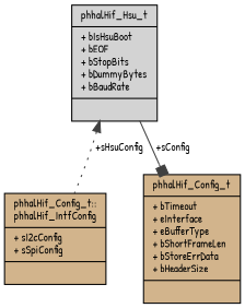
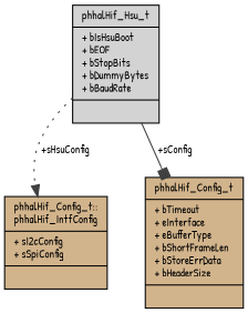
  digraph {
    fontname="Patrick Hand"
    node [color=black fillcolor=tan fontname="Patrick Hand" fontsize=10 shape=record style=filled]
    edge [color=grey25 fontname="Patrick Hand" fontsize=10 labelfontname=Helvetica labelfontsize=10]
    n1 [fontcolor=black height=0.2 label="{phhalHif_Config_t\n|+ bTimeout\l+ eInterface\l+ eBufferType\l+ bShortFrameLen\l+ bStoreErrData\l+ bHeaderSize\l|}" width=0.4]
    n2 [height=0.2 label="{phhalHif_Config_t::\lphhalHif_IntfConfig\n|+ sI2cConfig\l+ sSpiConfig\l|}" width=0.4]
    n3 [fillcolor=lightgrey height=0.2 label="{phhalHif_Hsu_t\n|+ bIsHsuBoot\l+ bEOF\l+ bStopBits\l+ bDummyBytes\l+ bBaudRate\l|}" width=0.4]
    n3 -> n1 [arrowhead=box label=" +sConfig" style=solid]
-   n2 -> n3 [arrowhead=normal label=" +sHsuConfig" style=dotted]
+   n3 -> n2 [arrowhead=normal label=" +sHsuConfig" style=dotted]
  }
